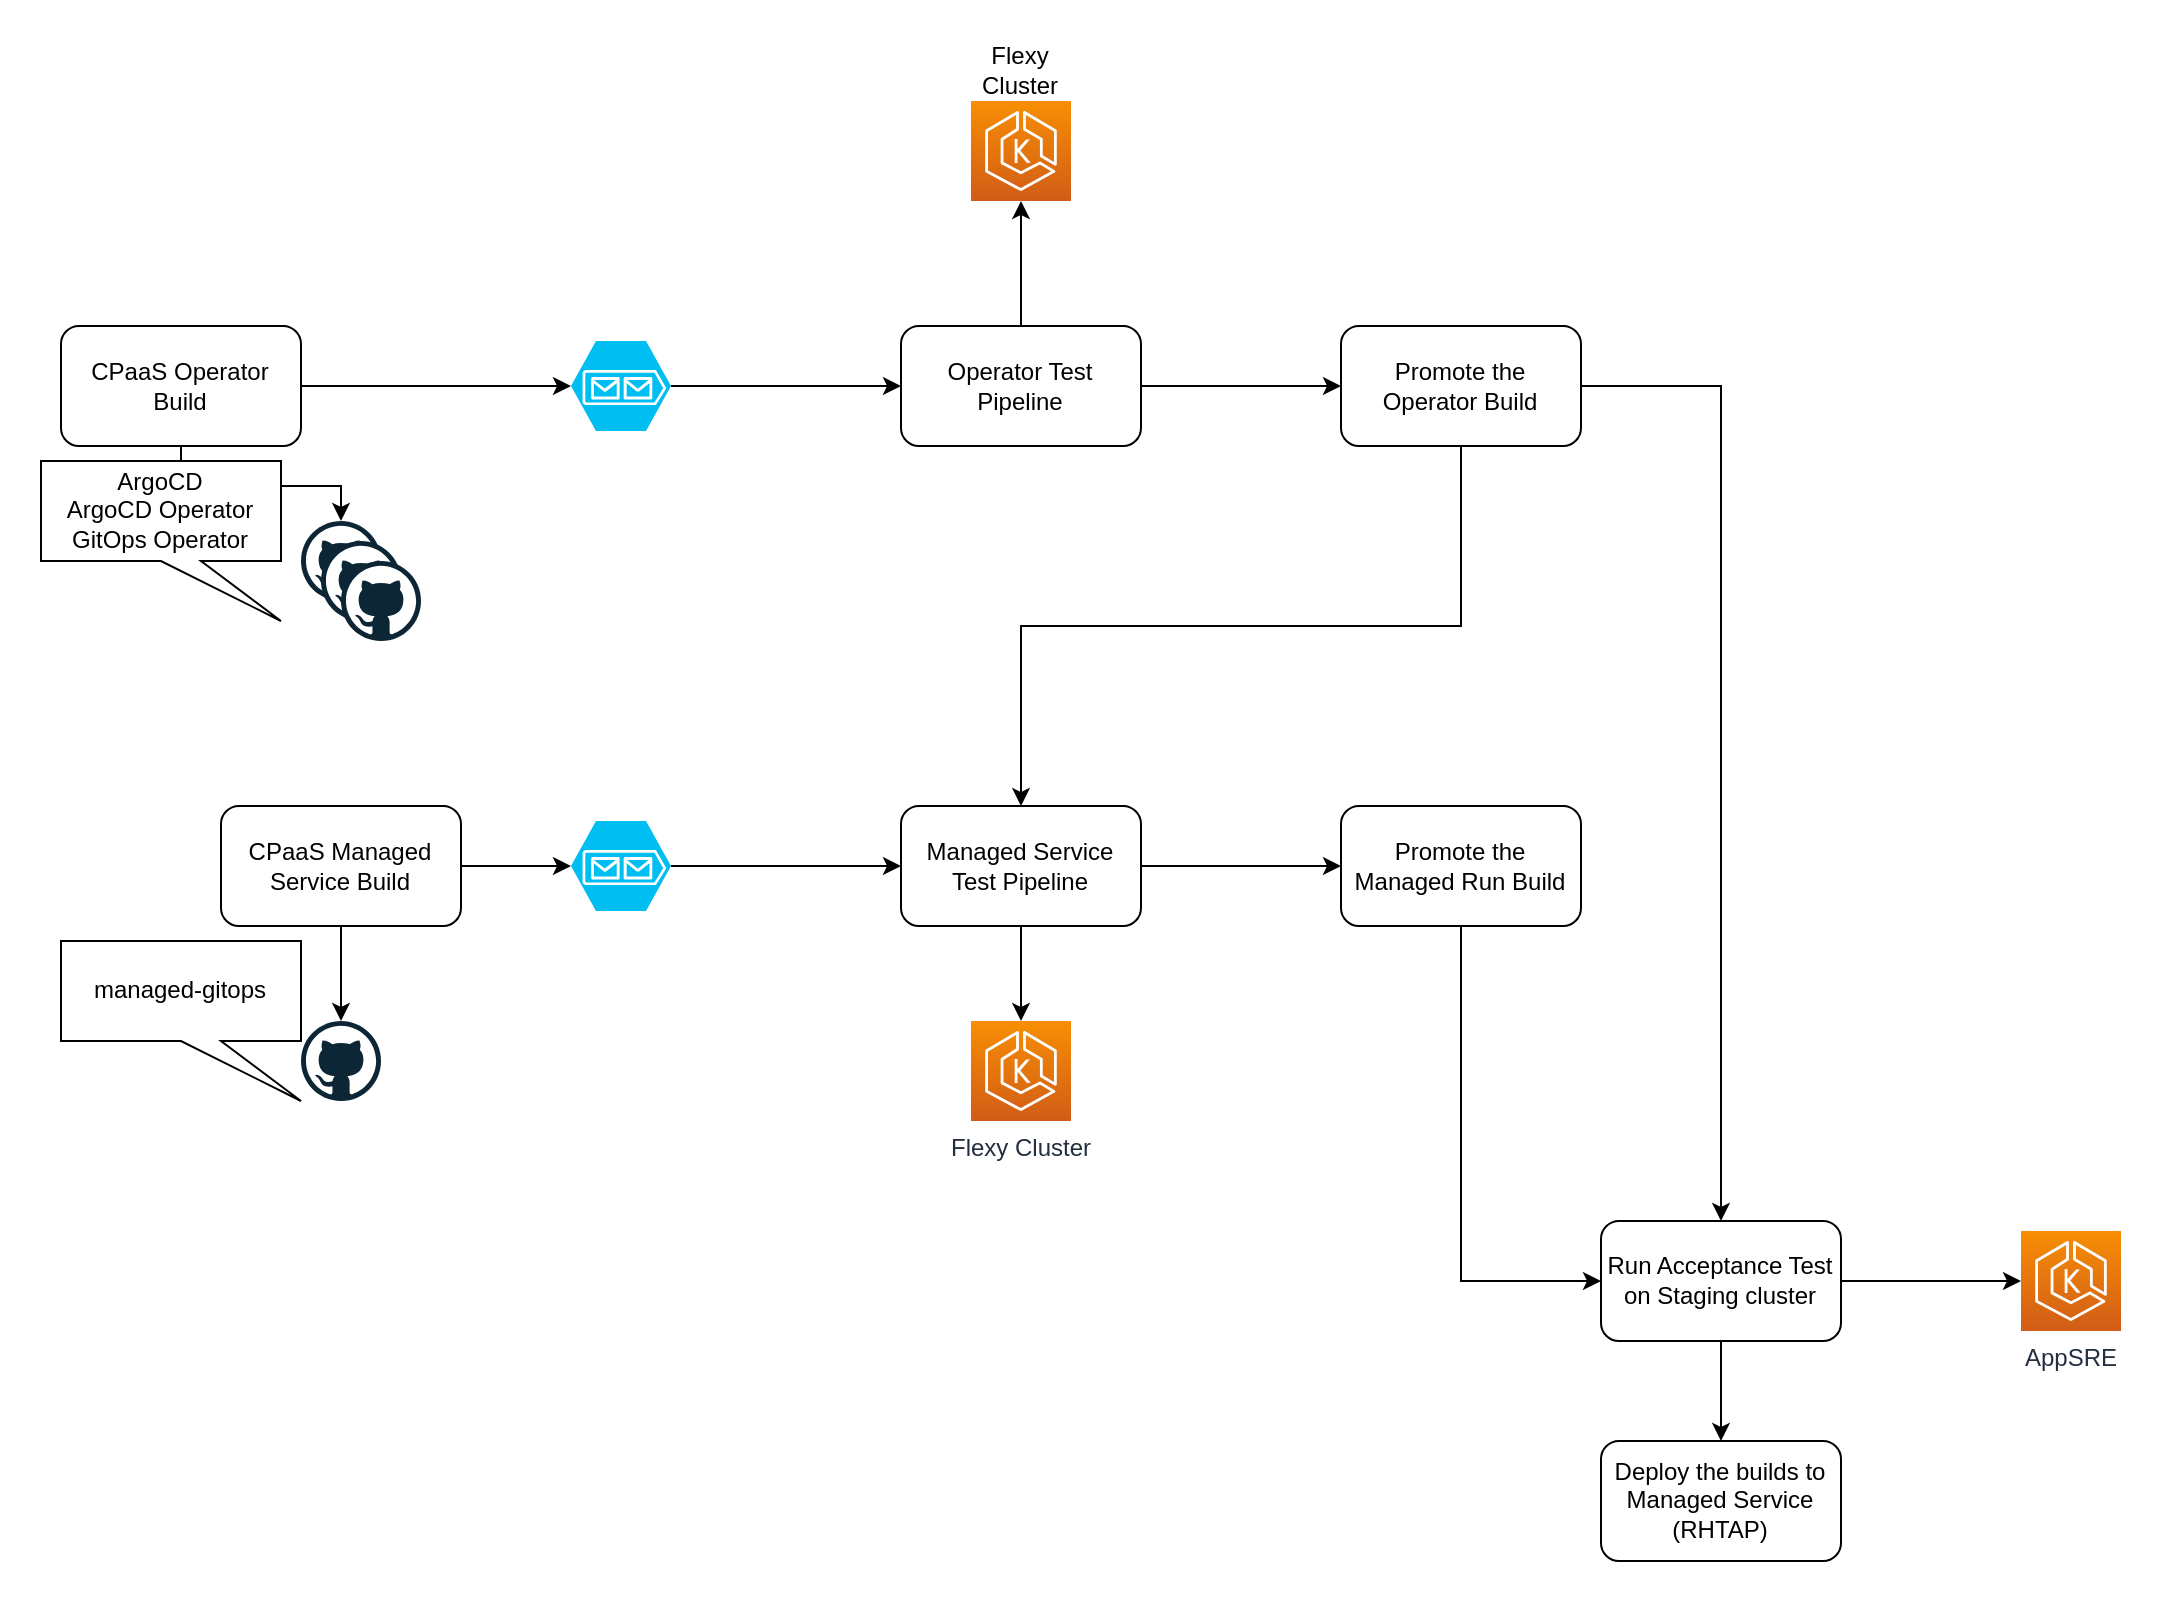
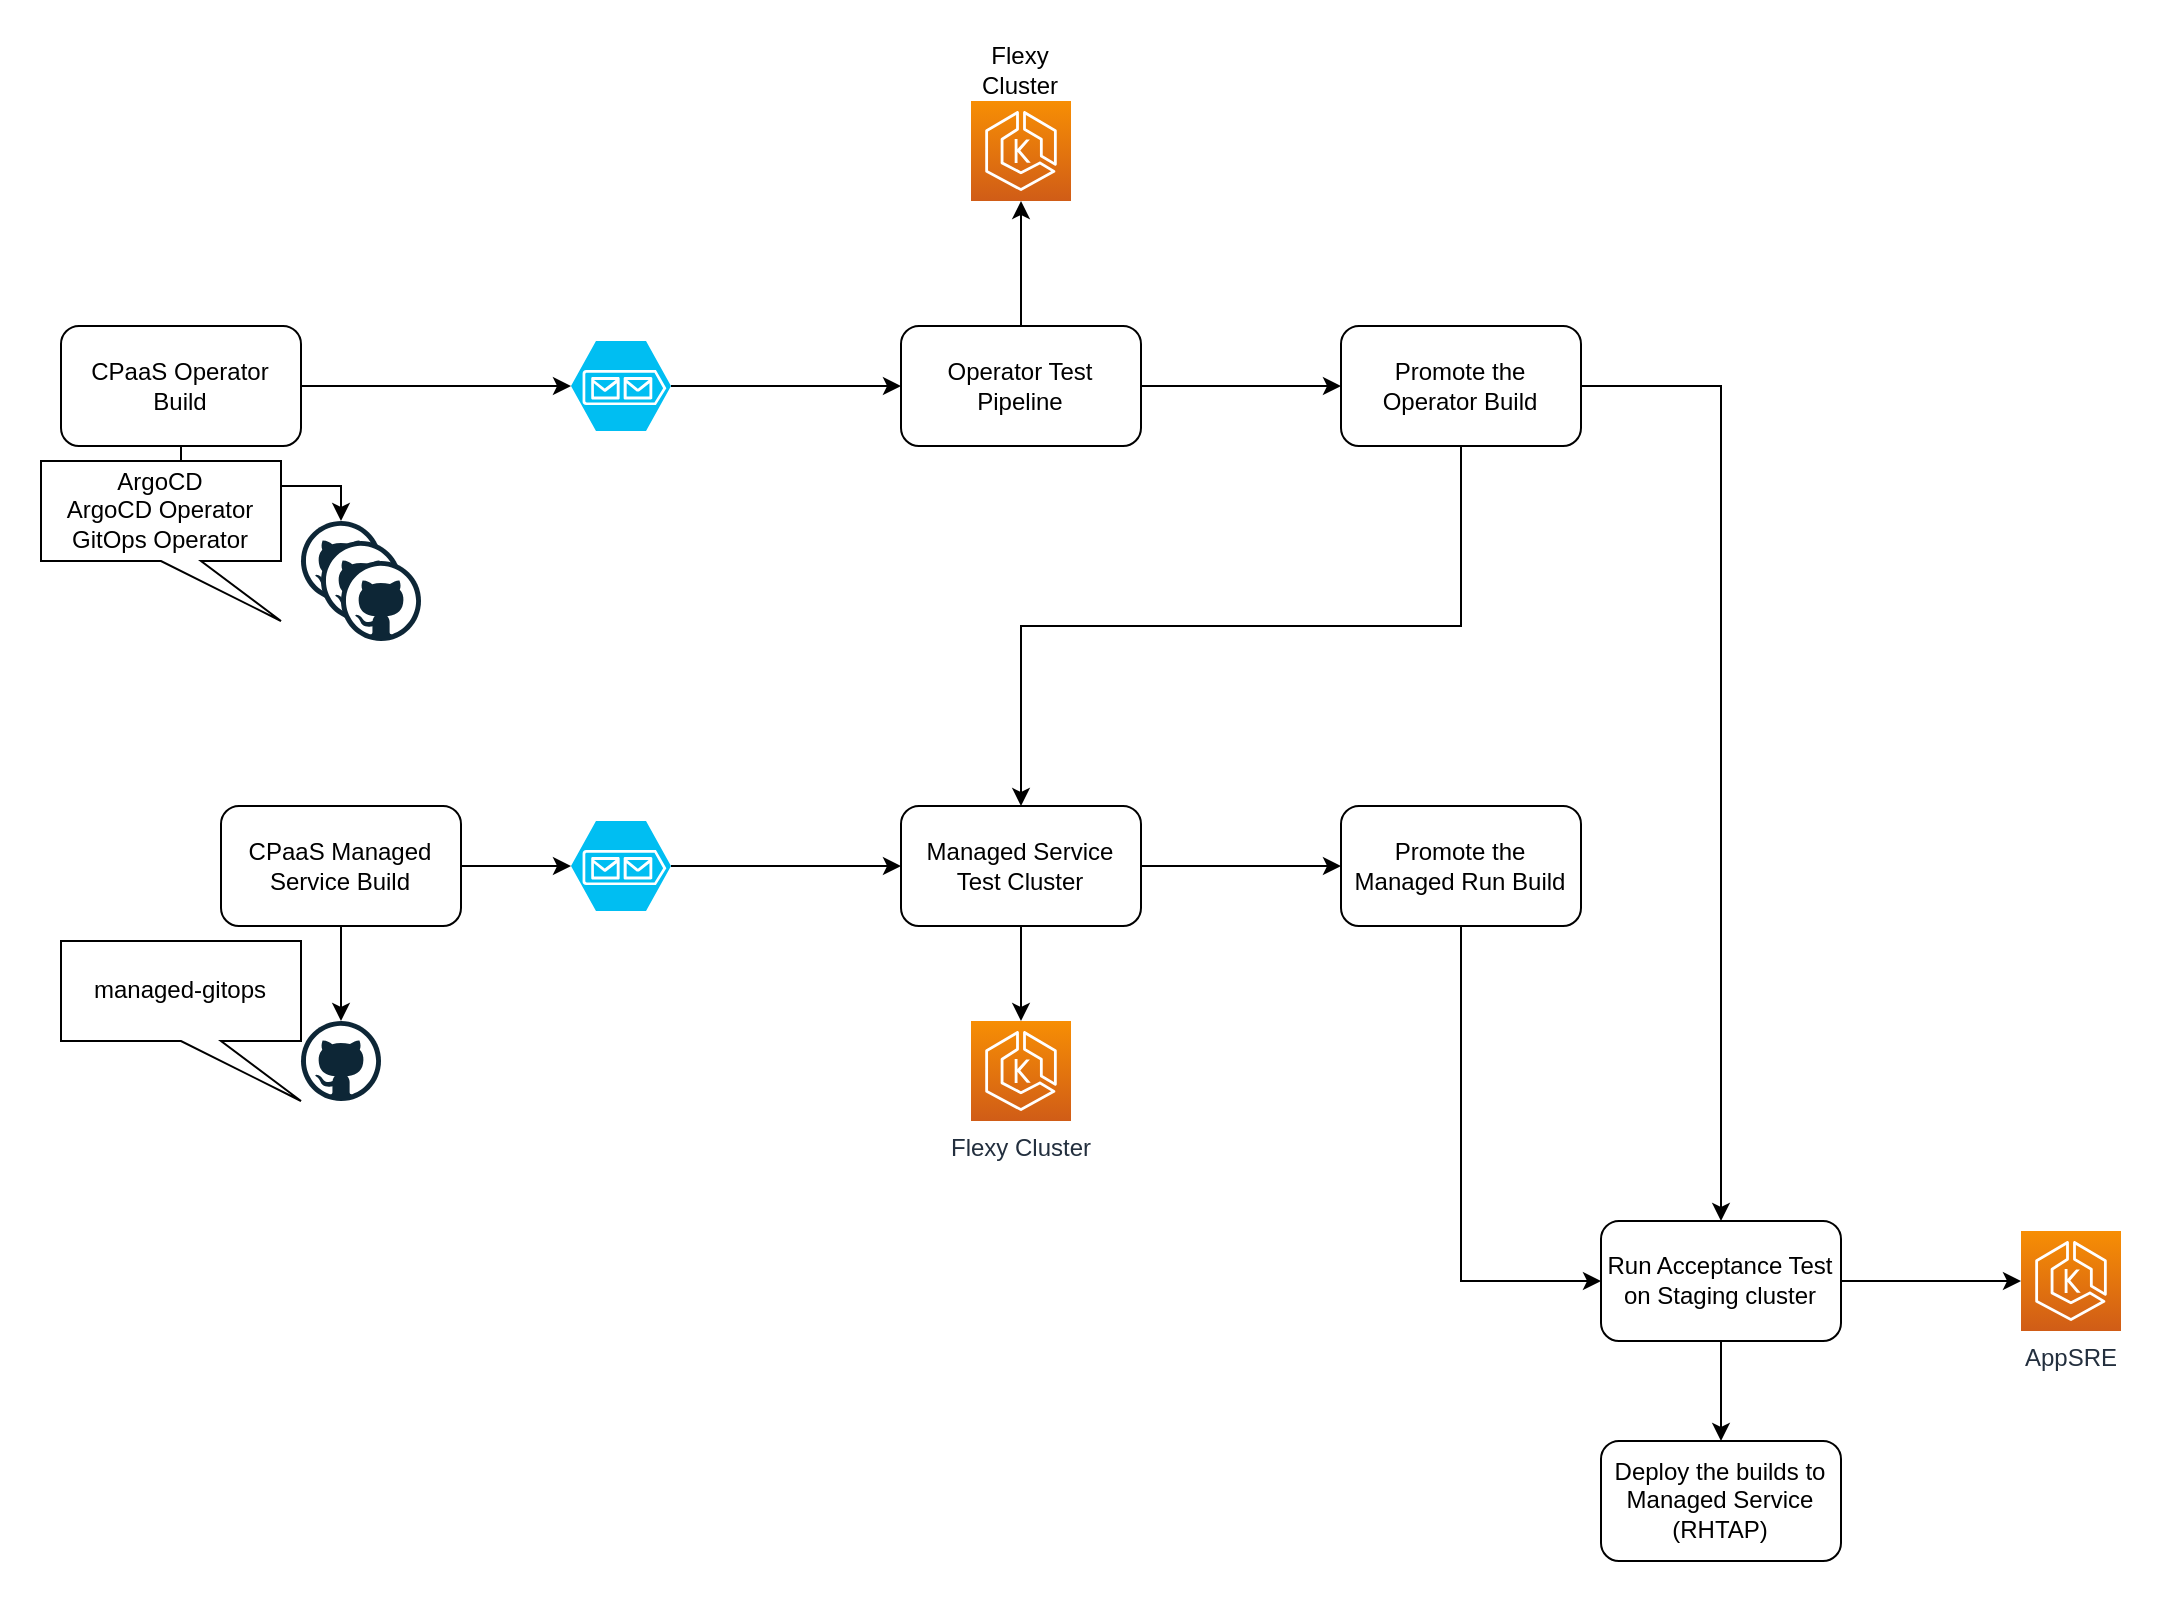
  <mxCell id="0" />
  <mxCell id="1" parent="0" />
  <mxCell id="2" style="edgeStyle=orthogonalEdgeStyle;rounded=0;orthogonalLoop=1;jettySize=auto;html=1;exitX=1;exitY=0.5;exitDx=0;exitDy=0;entryX=0;entryY=0.5;entryDx=0;entryDy=0;entryPerimeter=0;" edge="1" parent="1" source="4" target="6"><mxGeometry relative="1" as="geometry" /></mxCell>
  <mxCell id="3" style="edgeStyle=orthogonalEdgeStyle;rounded=0;orthogonalLoop=1;jettySize=auto;html=1;exitX=0.5;exitY=1;exitDx=0;exitDy=0;" edge="1" parent="1" source="4" target="28"><mxGeometry relative="1" as="geometry" /></mxCell>
  <mxCell id="4" value="CPaaS Operator&lt;br&gt;Build" style="rounded=1;whiteSpace=wrap;html=1;" vertex="1" parent="1"><mxGeometry x="30" y="162.5" width="120" height="60" as="geometry" /></mxCell>
  <mxCell id="5" style="edgeStyle=orthogonalEdgeStyle;rounded=0;orthogonalLoop=1;jettySize=auto;html=1;exitX=1;exitY=0.5;exitDx=0;exitDy=0;exitPerimeter=0;entryX=0;entryY=0.5;entryDx=0;entryDy=0;" edge="1" parent="1" source="6" target="9"><mxGeometry relative="1" as="geometry" /></mxCell>
  <mxCell id="6" value="" style="verticalLabelPosition=bottom;html=1;verticalAlign=top;align=center;strokeColor=none;fillColor=#00BEF2;shape=mxgraph.azure.storage_queue;" vertex="1" parent="1"><mxGeometry x="285" y="170" width="50" height="45" as="geometry" /></mxCell>
  <mxCell id="7" style="edgeStyle=orthogonalEdgeStyle;rounded=0;orthogonalLoop=1;jettySize=auto;html=1;exitX=1;exitY=0.5;exitDx=0;exitDy=0;entryX=0;entryY=0.5;entryDx=0;entryDy=0;" edge="1" parent="1" source="9" target="12"><mxGeometry relative="1" as="geometry" /></mxCell>
  <mxCell id="8" style="edgeStyle=orthogonalEdgeStyle;rounded=0;orthogonalLoop=1;jettySize=auto;html=1;exitX=0.5;exitY=0;exitDx=0;exitDy=0;entryX=0.5;entryY=1;entryDx=0;entryDy=0;entryPerimeter=0;" edge="1" parent="1" source="9" target="35"><mxGeometry relative="1" as="geometry" /></mxCell>
  <mxCell id="9" value="Operator Test Pipeline" style="rounded=1;whiteSpace=wrap;html=1;" vertex="1" parent="1"><mxGeometry x="450" y="162.5" width="120" height="60" as="geometry" /></mxCell>
  <mxCell id="10" style="edgeStyle=orthogonalEdgeStyle;rounded=0;orthogonalLoop=1;jettySize=auto;html=1;exitX=0.5;exitY=1;exitDx=0;exitDy=0;entryX=0.5;entryY=0;entryDx=0;entryDy=0;" edge="1" parent="1" source="12" target="20"><mxGeometry relative="1" as="geometry" /></mxCell>
  <mxCell id="11" style="edgeStyle=orthogonalEdgeStyle;rounded=0;orthogonalLoop=1;jettySize=auto;html=1;exitX=1;exitY=0.5;exitDx=0;exitDy=0;entryX=0.5;entryY=0;entryDx=0;entryDy=0;" edge="1" parent="1" source="12" target="25"><mxGeometry relative="1" as="geometry"><mxPoint x="870" y="591" as="targetPoint" /></mxGeometry></mxCell>
  <mxCell id="12" value="Promote the &lt;br&gt;Operator Build" style="rounded=1;whiteSpace=wrap;html=1;" vertex="1" parent="1"><mxGeometry x="670" y="162.5" width="120" height="60" as="geometry" /></mxCell>
  <mxCell id="13" style="edgeStyle=orthogonalEdgeStyle;rounded=0;orthogonalLoop=1;jettySize=auto;html=1;exitX=1;exitY=0.5;exitDx=0;exitDy=0;entryX=0;entryY=0.5;entryDx=0;entryDy=0;entryPerimeter=0;" edge="1" parent="1" source="15" target="17"><mxGeometry relative="1" as="geometry" /></mxCell>
  <mxCell id="14" style="edgeStyle=orthogonalEdgeStyle;rounded=0;orthogonalLoop=1;jettySize=auto;html=1;exitX=0.5;exitY=1;exitDx=0;exitDy=0;" edge="1" parent="1" source="15" target="27"><mxGeometry relative="1" as="geometry" /></mxCell>
  <mxCell id="15" value="CPaaS Managed Service Build" style="rounded=1;whiteSpace=wrap;html=1;" vertex="1" parent="1"><mxGeometry x="110" y="402.5" width="120" height="60" as="geometry" /></mxCell>
  <mxCell id="16" style="edgeStyle=orthogonalEdgeStyle;rounded=0;orthogonalLoop=1;jettySize=auto;html=1;exitX=1;exitY=0.5;exitDx=0;exitDy=0;exitPerimeter=0;entryX=0;entryY=0.5;entryDx=0;entryDy=0;" edge="1" parent="1" source="17" target="20"><mxGeometry relative="1" as="geometry" /></mxCell>
  <mxCell id="17" value="" style="verticalLabelPosition=bottom;html=1;verticalAlign=top;align=center;strokeColor=none;fillColor=#00BEF2;shape=mxgraph.azure.storage_queue;" vertex="1" parent="1"><mxGeometry x="285" y="410" width="50" height="45" as="geometry" /></mxCell>
  <mxCell id="18" style="edgeStyle=orthogonalEdgeStyle;rounded=0;orthogonalLoop=1;jettySize=auto;html=1;exitX=1;exitY=0.5;exitDx=0;exitDy=0;entryX=0;entryY=0.5;entryDx=0;entryDy=0;" edge="1" parent="1" source="20" target="22"><mxGeometry relative="1" as="geometry" /></mxCell>
  <mxCell id="19" style="edgeStyle=orthogonalEdgeStyle;rounded=0;orthogonalLoop=1;jettySize=auto;html=1;exitX=0.5;exitY=1;exitDx=0;exitDy=0;" edge="1" parent="1" source="20" target="33"><mxGeometry relative="1" as="geometry" /></mxCell>
- <mxCell id="20" value="Managed Service Test Pipeline" style="rounded=1;whiteSpace=wrap;html=1;" vertex="1" parent="1"><mxGeometry x="450" y="402.5" width="120" height="60" as="geometry" /></mxCell>
+ <mxCell id="20" value="Managed Service Test Cluster" style="rounded=1;whiteSpace=wrap;html=1;" vertex="1" parent="1"><mxGeometry x="450" y="402.5" width="120" height="60" as="geometry" /></mxCell>
  <mxCell id="21" style="edgeStyle=orthogonalEdgeStyle;rounded=0;orthogonalLoop=1;jettySize=auto;html=1;exitX=0.5;exitY=1;exitDx=0;exitDy=0;entryX=0;entryY=0.5;entryDx=0;entryDy=0;" edge="1" parent="1" source="22" target="25"><mxGeometry relative="1" as="geometry"><mxPoint x="730" y="590" as="targetPoint" /></mxGeometry></mxCell>
  <mxCell id="22" value="Promote the Managed Run Build" style="rounded=1;whiteSpace=wrap;html=1;" vertex="1" parent="1"><mxGeometry x="670" y="402.5" width="120" height="60" as="geometry" /></mxCell>
  <mxCell id="23" style="edgeStyle=orthogonalEdgeStyle;rounded=0;orthogonalLoop=1;jettySize=auto;html=1;exitX=0.5;exitY=1;exitDx=0;exitDy=0;entryX=0.5;entryY=0;entryDx=0;entryDy=0;" edge="1" parent="1" source="25" target="26"><mxGeometry relative="1" as="geometry" /></mxCell>
  <mxCell id="24" style="edgeStyle=orthogonalEdgeStyle;rounded=0;orthogonalLoop=1;jettySize=auto;html=1;exitX=1;exitY=0.5;exitDx=0;exitDy=0;entryX=0;entryY=0.5;entryDx=0;entryDy=0;entryPerimeter=0;" edge="1" parent="1" source="25" target="37"><mxGeometry relative="1" as="geometry"><mxPoint x="1000" y="630" as="targetPoint" /></mxGeometry></mxCell>
  <mxCell id="25" value="Run Acceptance Test on Staging cluster" style="rounded=1;whiteSpace=wrap;html=1;" vertex="1" parent="1"><mxGeometry x="800" y="610" width="120" height="60" as="geometry" /></mxCell>
  <mxCell id="26" value="Deploy the builds to Managed Service (RHTAP)" style="rounded=1;whiteSpace=wrap;html=1;" vertex="1" parent="1"><mxGeometry x="800" y="720" width="120" height="60" as="geometry" /></mxCell>
  <mxCell id="27" value="" style="dashed=0;outlineConnect=0;html=1;align=center;labelPosition=center;verticalLabelPosition=bottom;verticalAlign=top;shape=mxgraph.weblogos.github" vertex="1" parent="1"><mxGeometry x="150" y="510" width="40" height="40" as="geometry" /></mxCell>
  <mxCell id="28" value="" style="dashed=0;outlineConnect=0;html=1;align=center;labelPosition=center;verticalLabelPosition=bottom;verticalAlign=top;shape=mxgraph.weblogos.github" vertex="1" parent="1"><mxGeometry x="150" y="260" width="40" height="40" as="geometry" /></mxCell>
  <mxCell id="29" value="" style="dashed=0;outlineConnect=0;html=1;align=center;labelPosition=center;verticalLabelPosition=bottom;verticalAlign=top;shape=mxgraph.weblogos.github" vertex="1" parent="1"><mxGeometry x="160" y="270" width="40" height="40" as="geometry" /></mxCell>
  <mxCell id="30" value="" style="dashed=0;outlineConnect=0;html=1;align=center;labelPosition=center;verticalLabelPosition=bottom;verticalAlign=top;shape=mxgraph.weblogos.github" vertex="1" parent="1"><mxGeometry x="170" y="280" width="40" height="40" as="geometry" /></mxCell>
  <mxCell id="31" value="ArgoCD&lt;br&gt;ArgoCD Operator&lt;br&gt;GitOps Operator" style="shape=callout;whiteSpace=wrap;html=1;perimeter=calloutPerimeter;position2=1;" vertex="1" parent="1"><mxGeometry x="20" y="230" width="120" height="80" as="geometry" /></mxCell>
  <mxCell id="32" value="managed-gitops" style="shape=callout;whiteSpace=wrap;html=1;perimeter=calloutPerimeter;position2=1;" vertex="1" parent="1"><mxGeometry x="30" y="470" width="120" height="80" as="geometry" /></mxCell>
  <mxCell id="33" value="Flexy Cluster" style="sketch=0;points=[[0,0,0],[0.25,0,0],[0.5,0,0],[0.75,0,0],[1,0,0],[0,1,0],[0.25,1,0],[0.5,1,0],[0.75,1,0],[1,1,0],[0,0.25,0],[0,0.5,0],[0,0.75,0],[1,0.25,0],[1,0.5,0],[1,0.75,0]];outlineConnect=0;fontColor=#232F3E;gradientColor=#F78E04;gradientDirection=north;fillColor=#D05C17;strokeColor=#ffffff;dashed=0;verticalLabelPosition=bottom;verticalAlign=top;align=center;html=1;fontSize=12;fontStyle=0;aspect=fixed;shape=mxgraph.aws4.resourceIcon;resIcon=mxgraph.aws4.eks;" vertex="1" parent="1"><mxGeometry x="485" y="510" width="50" height="50" as="geometry" /></mxCell>
  <mxCell id="34" value="" style="group" vertex="1" connectable="0" parent="1"><mxGeometry x="480" y="20" width="60" height="80" as="geometry" /></mxCell>
  <mxCell id="35" value="" style="sketch=0;points=[[0,0,0],[0.25,0,0],[0.5,0,0],[0.75,0,0],[1,0,0],[0,1,0],[0.25,1,0],[0.5,1,0],[0.75,1,0],[1,1,0],[0,0.25,0],[0,0.5,0],[0,0.75,0],[1,0.25,0],[1,0.5,0],[1,0.75,0]];outlineConnect=0;fontColor=#232F3E;gradientColor=#F78E04;gradientDirection=north;fillColor=#D05C17;strokeColor=#ffffff;dashed=0;verticalLabelPosition=bottom;verticalAlign=top;align=center;html=1;fontSize=12;fontStyle=0;aspect=fixed;shape=mxgraph.aws4.resourceIcon;resIcon=mxgraph.aws4.eks;" vertex="1" parent="34"><mxGeometry x="5" y="30" width="50" height="50" as="geometry" /></mxCell>
  <mxCell id="36" value="Flexy Cluster" style="text;html=1;strokeColor=none;fillColor=none;align=center;verticalAlign=middle;whiteSpace=wrap;rounded=0;" vertex="1" parent="34"><mxGeometry width="60" height="30" as="geometry" /></mxCell>
  <mxCell id="37" value="AppSRE" style="sketch=0;points=[[0,0,0],[0.25,0,0],[0.5,0,0],[0.75,0,0],[1,0,0],[0,1,0],[0.25,1,0],[0.5,1,0],[0.75,1,0],[1,1,0],[0,0.25,0],[0,0.5,0],[0,0.75,0],[1,0.25,0],[1,0.5,0],[1,0.75,0]];outlineConnect=0;fontColor=#232F3E;gradientColor=#F78E04;gradientDirection=north;fillColor=#D05C17;strokeColor=#ffffff;dashed=0;verticalLabelPosition=bottom;verticalAlign=top;align=center;html=1;fontSize=12;fontStyle=0;aspect=fixed;shape=mxgraph.aws4.resourceIcon;resIcon=mxgraph.aws4.eks;" vertex="1" parent="1"><mxGeometry x="1010" y="615" width="50" height="50" as="geometry" /></mxCell>
